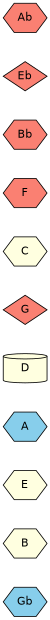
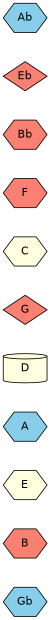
  graph {
    mindist=.1
    node [fillcolor=salmon fontname=Helvetica margin=0 shape=hexagon style=filled]
    edge [style=invis]
    E [fillcolor=lightyellow]
-   B [fillcolor=lightyellow]
+   B
    Gb [fillcolor=skyblue]
-   Ab
+   Ab [fillcolor=skyblue]
    Eb [shape=diamond]
    Bb
    F
    C [fillcolor=lightyellow]
    G [shape=diamond]
    D [fillcolor=lightyellow shape=cylinder]
    A [fillcolor=skyblue]
    subgraph sub_1 {
      E
      B
      Gb
      Ab
      Eb
      Bb
      F
      C
      G
      D
      A
    }
    E -- B
    B -- Gb
    Ab -- Eb
    Eb -- Bb
    Bb -- F
    F -- C
    C -- G
    G -- D
    D -- A
    A -- E
  }
